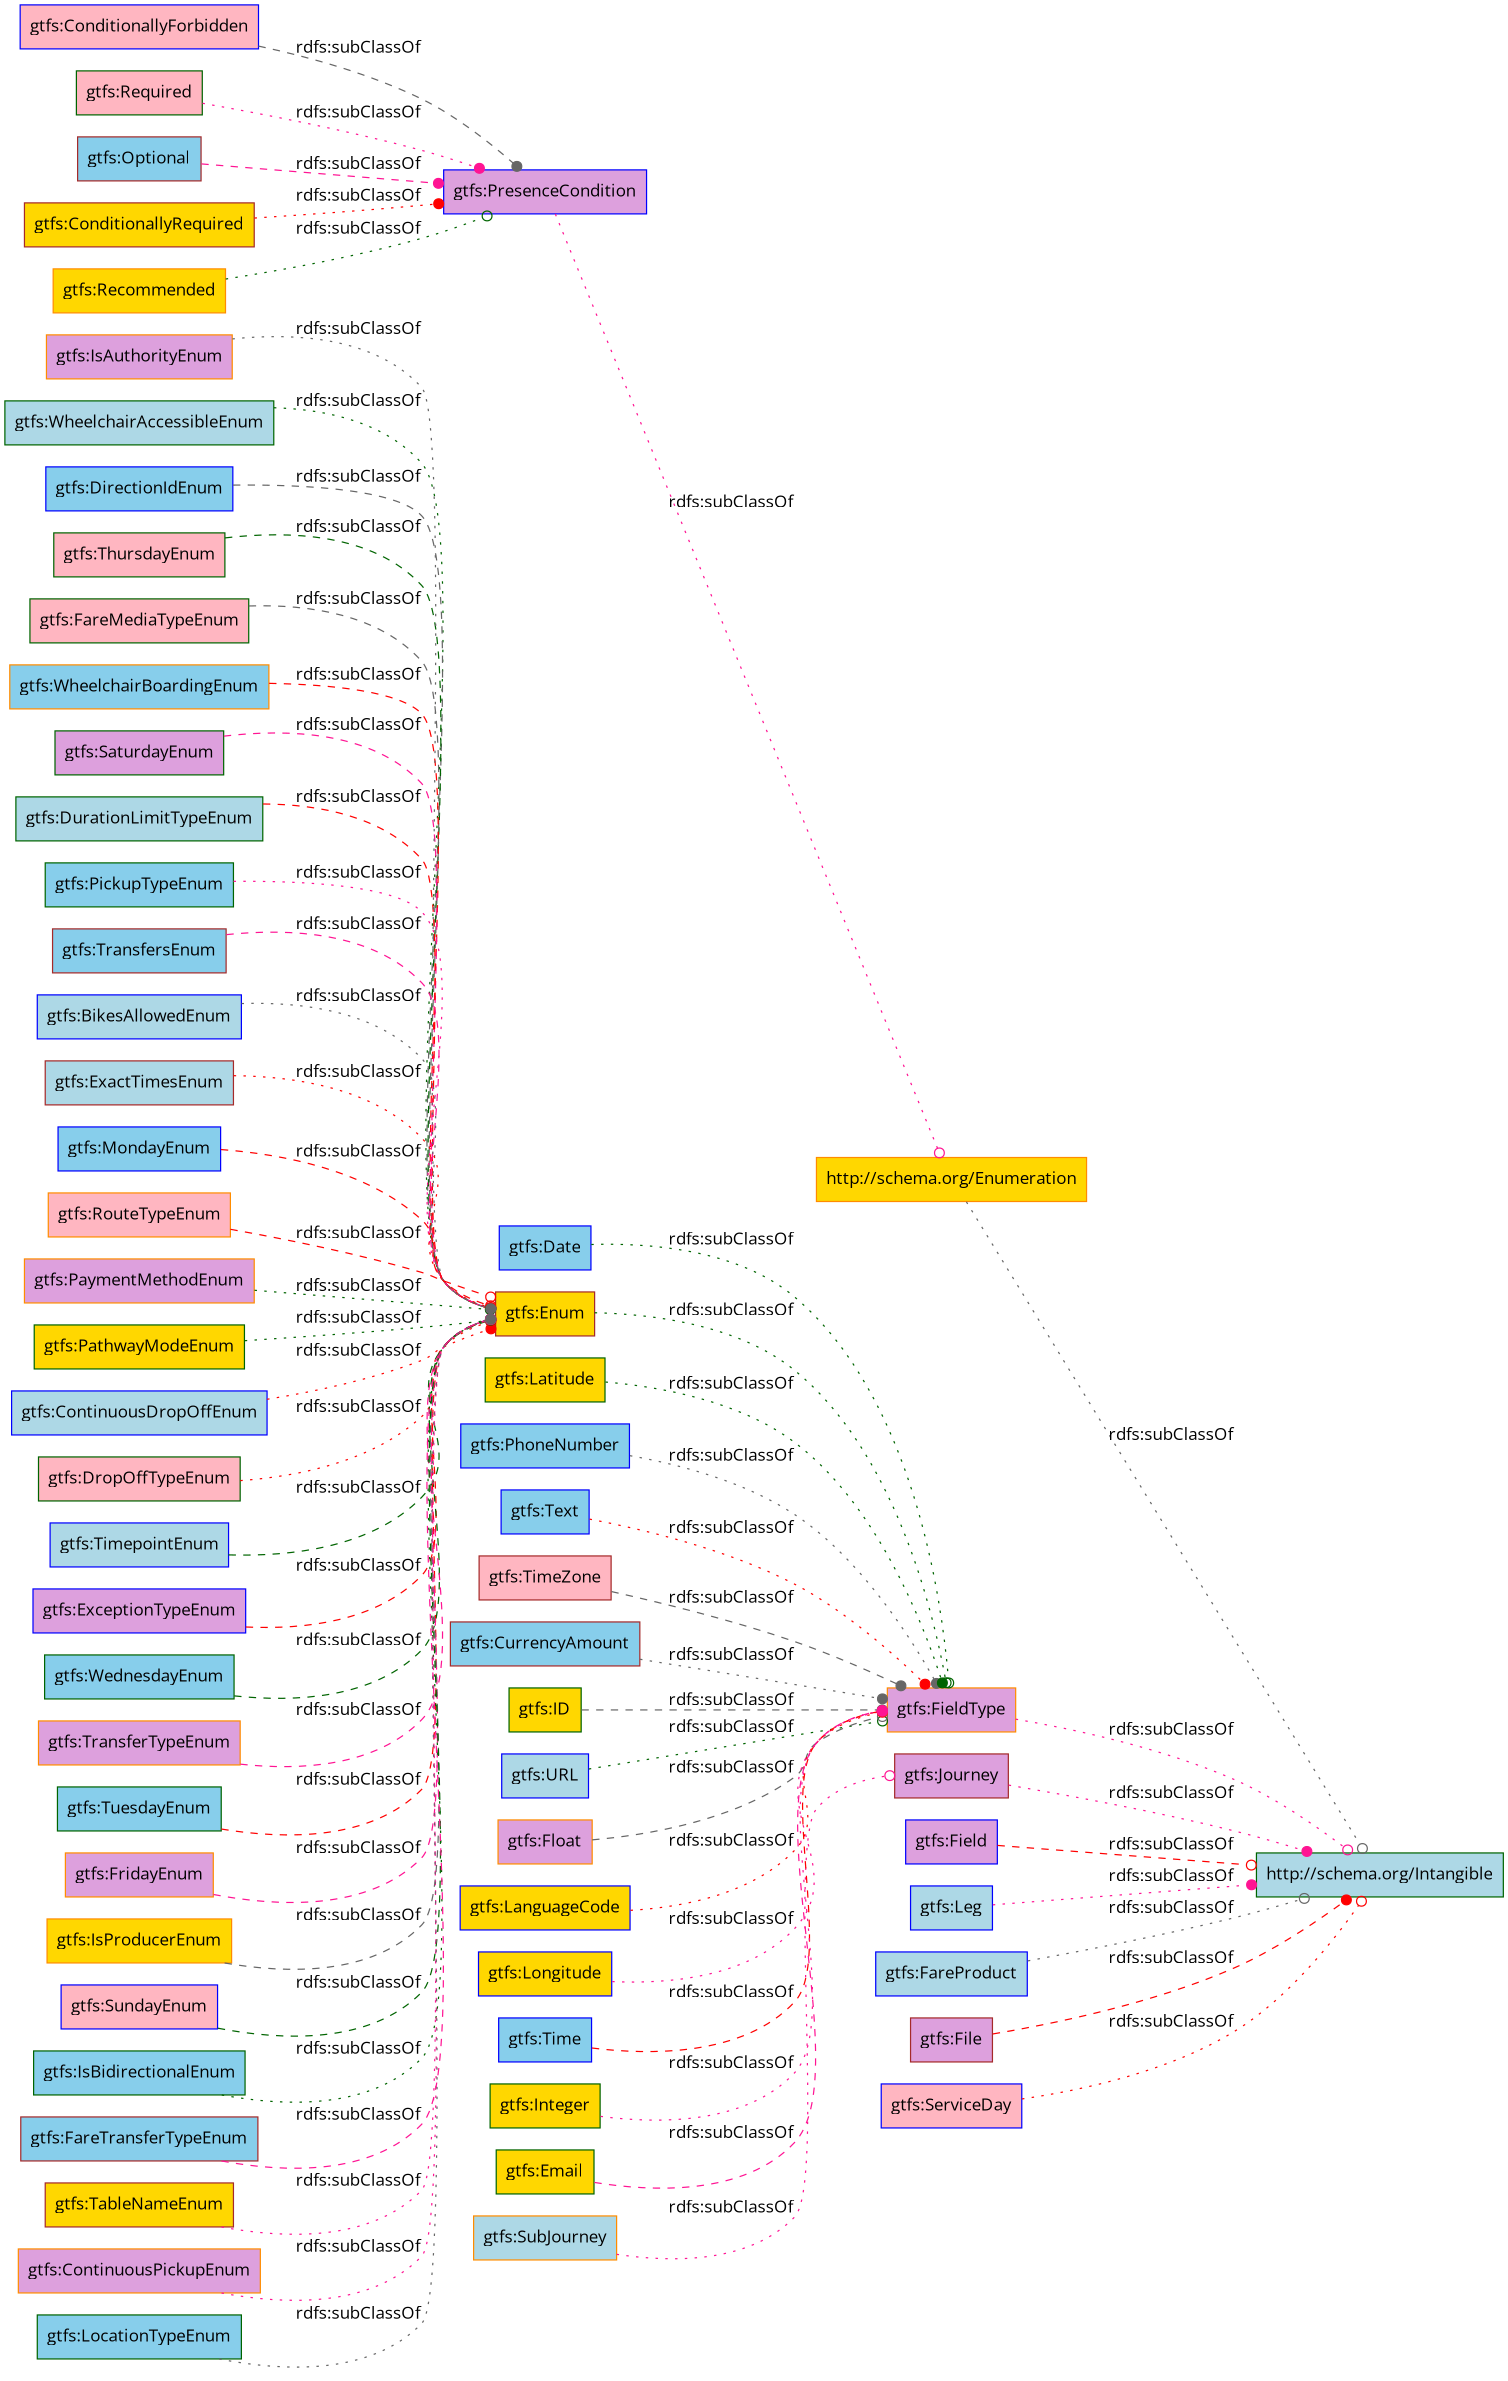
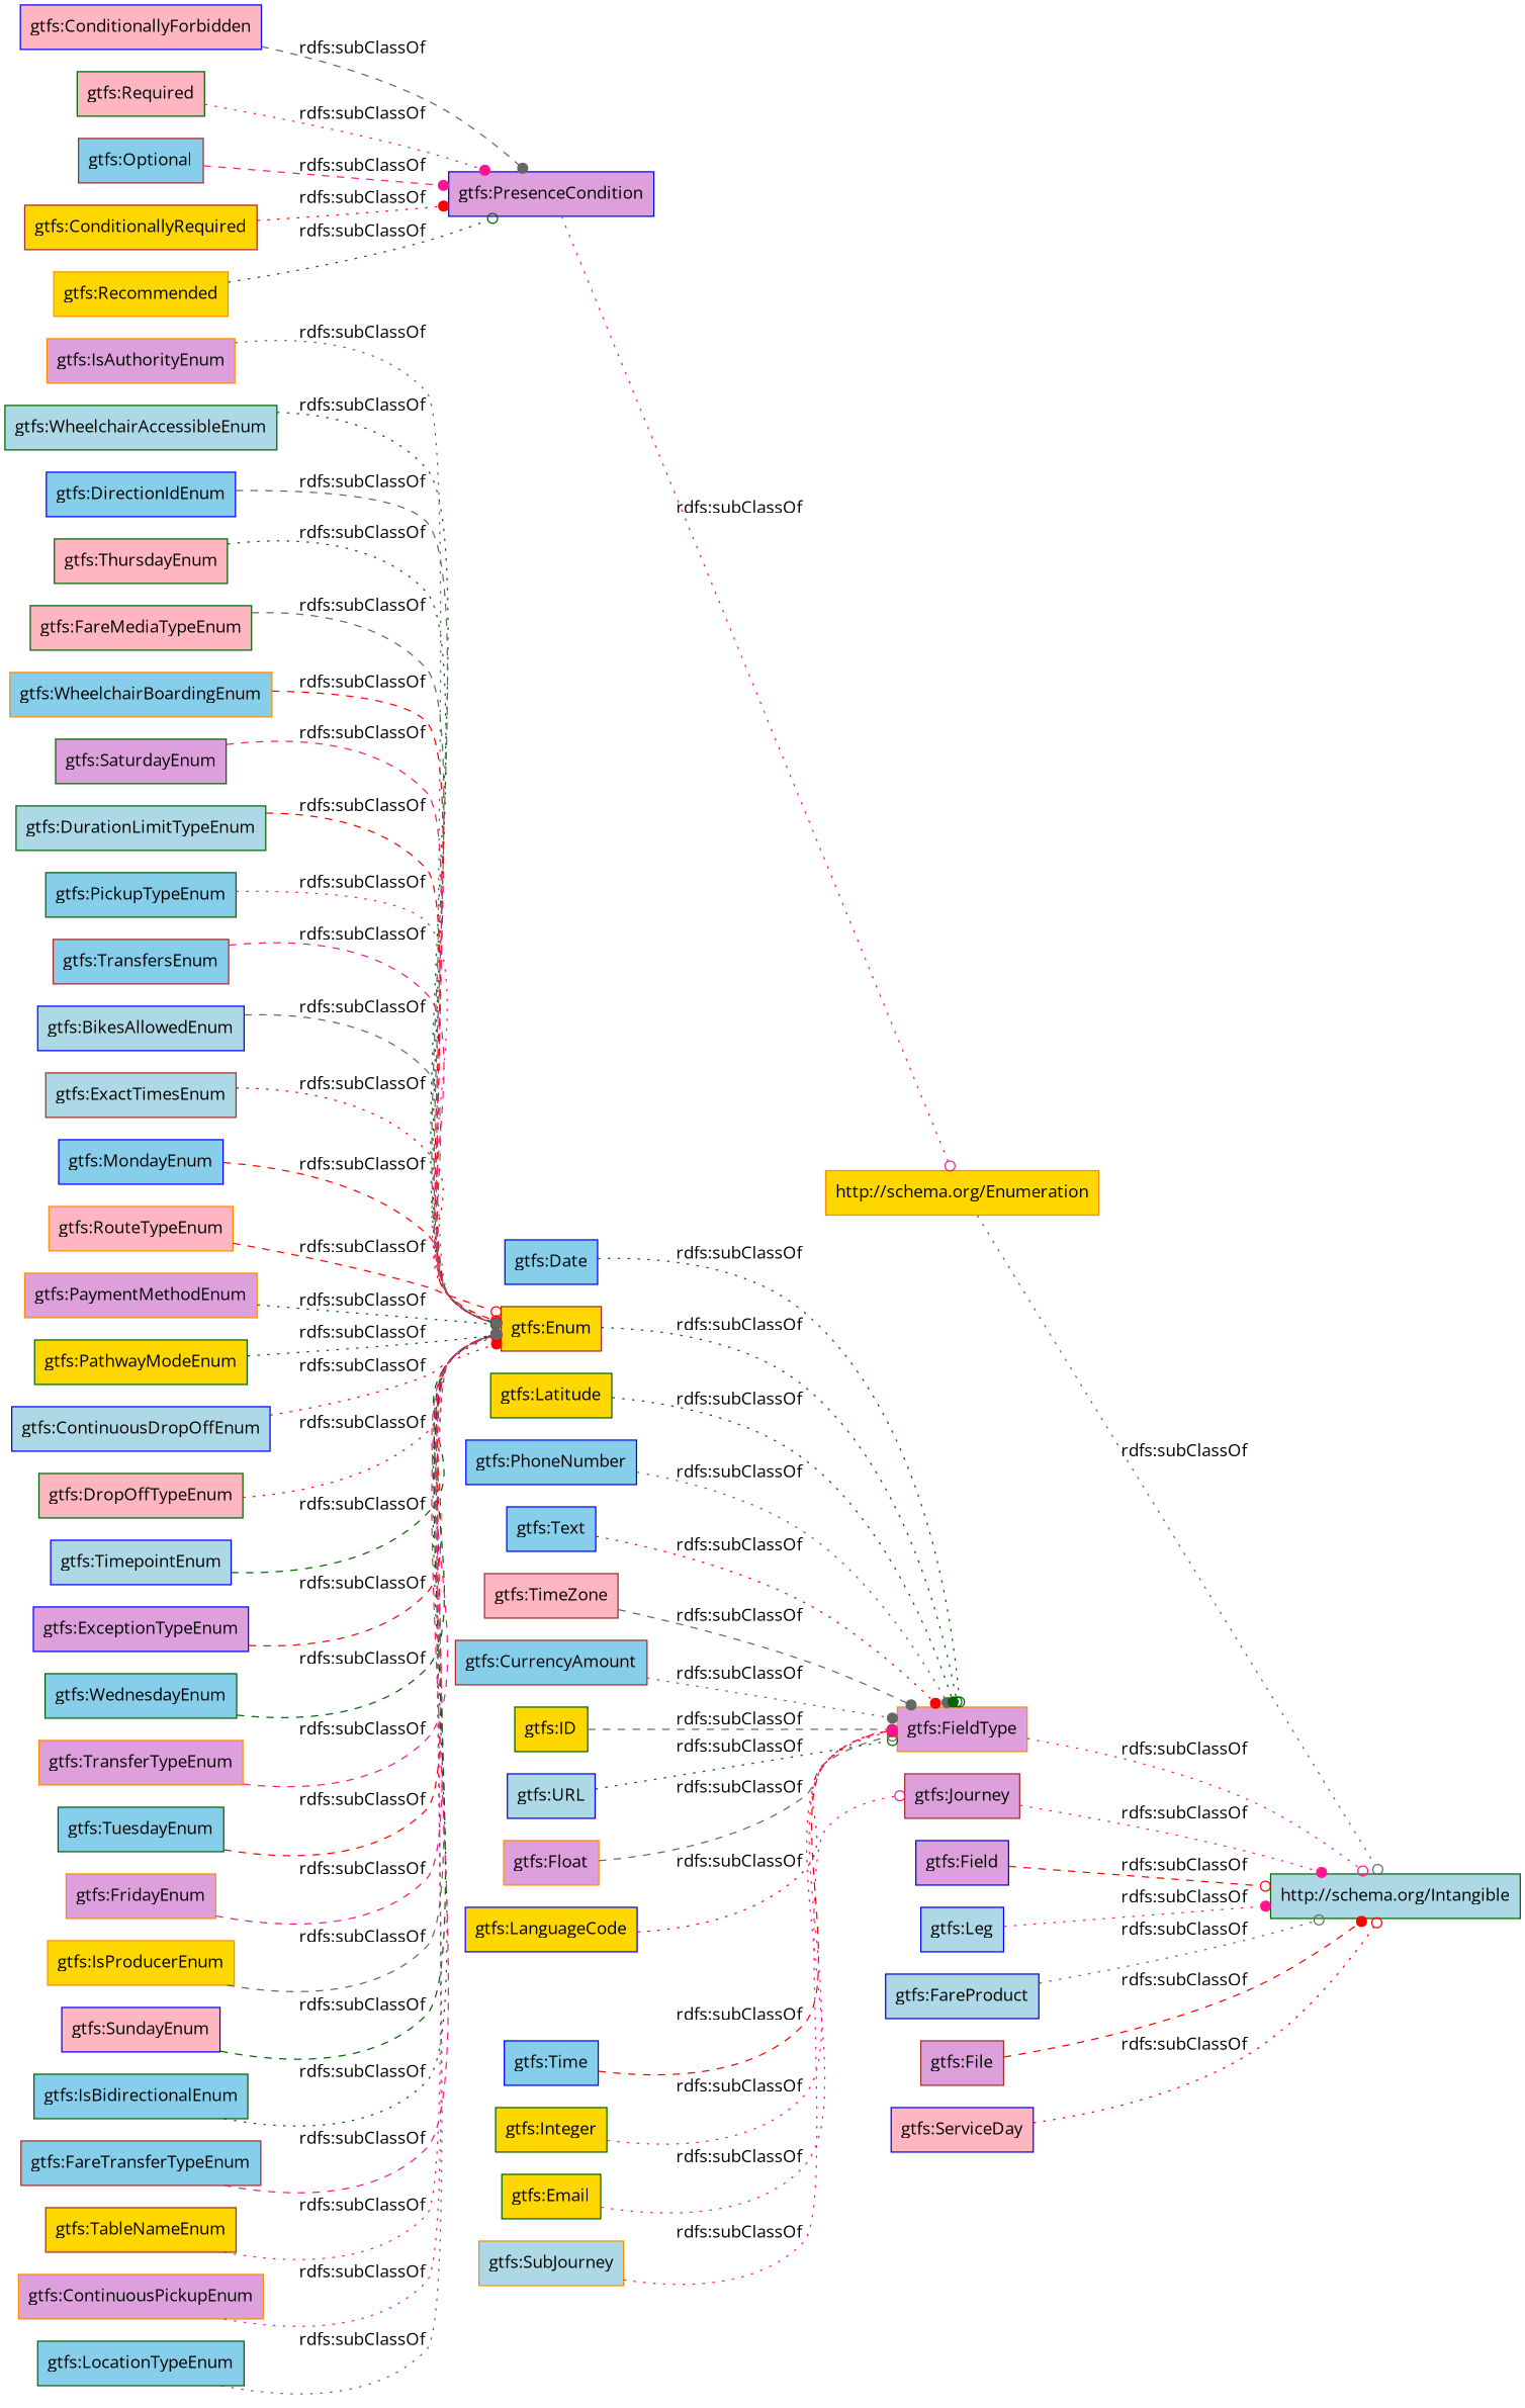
  digraph {
    fontname="Open Sans"
    rankdir=LR
    node [color=blue fillcolor=skyblue fontname="Open Sans" shape=rectangle style=filled]
    edge [arrowhead=odot color=deeppink fontname="Open Sans" style=dotted]
    "gtfs:Required" [color=darkgreen fillcolor=lightpink]
    "gtfs:PresenceCondition" [fillcolor=plum]
    "http://schema.org/Enumeration" [color=darkorange fillcolor=gold]
    "gtfs:WheelchairAccessibleEnum" [color=darkgreen fillcolor=lightblue]
    "gtfs:Enum" [color=brown fillcolor=gold]
    "gtfs:FieldType" [color=darkorange fillcolor=plum]
    "gtfs:DirectionIdEnum"
    "gtfs:PhoneNumber"
    "http://schema.org/Intangible" [color=darkgreen fillcolor=lightblue]
    "gtfs:ThursdayEnum" [color=darkgreen fillcolor=lightpink]
    "gtfs:FareMediaTypeEnum" [color=darkgreen fillcolor=lightpink]
    "gtfs:WheelchairBoardingEnum" [color=darkorange]
    "gtfs:SaturdayEnum" [color=darkgreen fillcolor=plum]
    "gtfs:Text"
    "gtfs:DurationLimitTypeEnum" [color=darkgreen fillcolor=lightblue]
    "gtfs:PickupTypeEnum" [color=darkgreen]
    "gtfs:TransfersEnum" [color=brown]
    "gtfs:TimeZone" [color=brown fillcolor=lightpink]
    "gtfs:BikesAllowedEnum" [fillcolor=lightblue]
    "gtfs:CurrencyAmount" [color=brown]
    "gtfs:SubJourney" [color=darkorange fillcolor=lightblue]
    "gtfs:Journey" [color=brown fillcolor=plum]
    "gtfs:Field" [fillcolor=plum]
    "gtfs:ExactTimesEnum" [color=brown fillcolor=lightblue]
    "gtfs:ID" [color=darkgreen fillcolor=gold]
    "gtfs:MondayEnum"
    "gtfs:RouteTypeEnum" [color=darkorange fillcolor=lightpink]
    "gtfs:Leg" [fillcolor=lightblue]
    "gtfs:URL" [fillcolor=lightblue]
    "gtfs:PaymentMethodEnum" [color=darkorange fillcolor=plum]
    "gtfs:PathwayModeEnum" [color=darkgreen fillcolor=gold]
    "gtfs:Float" [color=darkorange fillcolor=plum]
    "gtfs:ContinuousDropOffEnum" [fillcolor=lightblue]
    "gtfs:DropOffTypeEnum" [color=darkgreen fillcolor=lightpink]
    "gtfs:TimepointEnum" [fillcolor=lightblue]
    "gtfs:ExceptionTypeEnum" [fillcolor=plum]
    "gtfs:WednesdayEnum" [color=darkgreen]
    "gtfs:LanguageCode" [fillcolor=gold]
    "gtfs:TransferTypeEnum" [color=darkorange fillcolor=plum]
-   "gtfs:Longitude" [fillcolor=gold]
    "gtfs:TuesdayEnum" [color=darkgreen]
    "gtfs:FridayEnum" [color=darkorange fillcolor=plum]
    "gtfs:Optional" [color=brown]
    "gtfs:Time"
    "gtfs:IsProducerEnum" [color=darkorange fillcolor=gold]
    "gtfs:SundayEnum" [fillcolor=lightpink]
    "gtfs:FareProduct" [fillcolor=lightblue]
    "gtfs:IsBidirectionalEnum" [color=darkgreen]
    "gtfs:FareTransferTypeEnum" [color=brown]
    "gtfs:File" [color=brown fillcolor=plum]
    "gtfs:Integer" [color=darkgreen fillcolor=gold]
    "gtfs:ServiceDay" [fillcolor=lightpink]
    "gtfs:Email" [color=darkgreen fillcolor=gold]
    "gtfs:ConditionallyRequired" [color=brown fillcolor=gold]
    "gtfs:TableNameEnum" [color=brown fillcolor=gold]
    "gtfs:ContinuousPickupEnum" [color=darkorange fillcolor=plum]
    "gtfs:Recommended" [color=darkorange fillcolor=gold]
    "gtfs:LocationTypeEnum" [color=darkgreen]
    "gtfs:ConditionallyForbidden" [fillcolor=lightpink]
    "gtfs:Date"
    "gtfs:Latitude" [color=darkgreen fillcolor=gold]
    "gtfs:IsAuthorityEnum" [color=darkorange fillcolor=plum]
    "gtfs:Required" -> "gtfs:PresenceCondition" [arrowhead=dot label="rdfs:subClassOf"]
    "gtfs:PresenceCondition" -> "http://schema.org/Enumeration" [label="rdfs:subClassOf"]
    "http://schema.org/Enumeration" -> "http://schema.org/Intangible" [color=gray40 label="rdfs:subClassOf"]
    "gtfs:WheelchairAccessibleEnum" -> "gtfs:Enum" [color=darkgreen label="rdfs:subClassOf"]
    "gtfs:Enum" -> "gtfs:FieldType" [color=darkgreen label="rdfs:subClassOf"]
    "gtfs:FieldType" -> "http://schema.org/Intangible" [label="rdfs:subClassOf"]
    "gtfs:DirectionIdEnum" -> "gtfs:Enum" [color=gray40 label="rdfs:subClassOf" style=dashed]
    "gtfs:PhoneNumber" -> "gtfs:FieldType" [arrowhead=dot color=gray40 label="rdfs:subClassOf"]
-   "gtfs:ThursdayEnum" -> "gtfs:Enum" [arrowhead=dot color=darkgreen label="rdfs:subClassOf" style=dashed]
+   "gtfs:ThursdayEnum" -> "gtfs:Enum" [arrowhead=dot color=darkgreen label="rdfs:subClassOf"]
    "gtfs:FareMediaTypeEnum" -> "gtfs:Enum" [arrowhead=dot color=gray40 label="rdfs:subClassOf" style=dashed]
    "gtfs:WheelchairBoardingEnum" -> "gtfs:Enum" [arrowhead=dot color=red label="rdfs:subClassOf" style=dashed]
    "gtfs:SaturdayEnum" -> "gtfs:Enum" [arrowhead=dot label="rdfs:subClassOf" style=dashed]
    "gtfs:Text" -> "gtfs:FieldType" [arrowhead=dot color=red label="rdfs:subClassOf"]
    "gtfs:DurationLimitTypeEnum" -> "gtfs:Enum" [color=red label="rdfs:subClassOf" style=dashed]
    "gtfs:PickupTypeEnum" -> "gtfs:Enum" [label="rdfs:subClassOf"]
    "gtfs:TransfersEnum" -> "gtfs:Enum" [label="rdfs:subClassOf" style=dashed]
    "gtfs:TimeZone" -> "gtfs:FieldType" [arrowhead=dot color=gray40 label="rdfs:subClassOf" style=dashed]
-   "gtfs:BikesAllowedEnum" -> "gtfs:Enum" [arrowhead=dot color=gray40 label="rdfs:subClassOf"]
+   "gtfs:BikesAllowedEnum" -> "gtfs:Enum" [arrowhead=dot color=gray40 label="rdfs:subClassOf" style=dashed]
    "gtfs:CurrencyAmount" -> "gtfs:FieldType" [arrowhead=dot color=gray40 label="rdfs:subClassOf"]
    "gtfs:SubJourney" -> "gtfs:Journey" [label="rdfs:subClassOf"]
    "gtfs:Journey" -> "http://schema.org/Intangible" [arrowhead=dot label="rdfs:subClassOf"]
    "gtfs:Field" -> "http://schema.org/Intangible" [color=red label="rdfs:subClassOf" style=dashed]
    "gtfs:ExactTimesEnum" -> "gtfs:Enum" [arrowhead=dot color=red label="rdfs:subClassOf"]
    "gtfs:ID" -> "gtfs:FieldType" [arrowhead=dot color=gray40 label="rdfs:subClassOf" style=dashed]
    "gtfs:MondayEnum" -> "gtfs:Enum" [color=red label="rdfs:subClassOf" style=dashed]
    "gtfs:RouteTypeEnum" -> "gtfs:Enum" [color=red label="rdfs:subClassOf" style=dashed]
    "gtfs:Leg" -> "http://schema.org/Intangible" [arrowhead=dot label="rdfs:subClassOf"]
    "gtfs:URL" -> "gtfs:FieldType" [color=darkgreen label="rdfs:subClassOf"]
    "gtfs:PaymentMethodEnum" -> "gtfs:Enum" [color=darkgreen label="rdfs:subClassOf"]
    "gtfs:PathwayModeEnum" -> "gtfs:Enum" [color=darkgreen label="rdfs:subClassOf"]
    "gtfs:Float" -> "gtfs:FieldType" [color=gray40 label="rdfs:subClassOf" style=dashed]
    "gtfs:ContinuousDropOffEnum" -> "gtfs:Enum" [arrowhead=dot color=red label="rdfs:subClassOf"]
    "gtfs:DropOffTypeEnum" -> "gtfs:Enum" [arrowhead=dot color=red label="rdfs:subClassOf"]
    "gtfs:TimepointEnum" -> "gtfs:Enum" [arrowhead=dot color=darkgreen label="rdfs:subClassOf" style=dashed]
    "gtfs:ExceptionTypeEnum" -> "gtfs:Enum" [arrowhead=dot color=red label="rdfs:subClassOf" style=dashed]
    "gtfs:WednesdayEnum" -> "gtfs:Enum" [color=darkgreen label="rdfs:subClassOf" style=dashed]
    "gtfs:LanguageCode" -> "gtfs:FieldType" [color=red label="rdfs:subClassOf"]
    "gtfs:TransferTypeEnum" -> "gtfs:Enum" [label="rdfs:subClassOf" style=dashed]
-   "gtfs:Longitude" -> "gtfs:FieldType" [label="rdfs:subClassOf"]
    "gtfs:TuesdayEnum" -> "gtfs:Enum" [color=red label="rdfs:subClassOf" style=dashed]
    "gtfs:FridayEnum" -> "gtfs:Enum" [label="rdfs:subClassOf" style=dashed]
    "gtfs:Optional" -> "gtfs:PresenceCondition" [arrowhead=dot label="rdfs:subClassOf" style=dashed]
    "gtfs:Time" -> "gtfs:FieldType" [color=red label="rdfs:subClassOf" style=dashed]
    "gtfs:IsProducerEnum" -> "gtfs:Enum" [color=gray40 label="rdfs:subClassOf" style=dashed]
    "gtfs:SundayEnum" -> "gtfs:Enum" [arrowhead=dot color=darkgreen label="rdfs:subClassOf" style=dashed]
    "gtfs:FareProduct" -> "http://schema.org/Intangible" [color=gray40 label="rdfs:subClassOf"]
    "gtfs:IsBidirectionalEnum" -> "gtfs:Enum" [arrowhead=dot color=darkgreen label="rdfs:subClassOf"]
    "gtfs:FareTransferTypeEnum" -> "gtfs:Enum" [label="rdfs:subClassOf" style=dashed]
    "gtfs:File" -> "http://schema.org/Intangible" [arrowhead=dot color=red label="rdfs:subClassOf" style=dashed]
    "gtfs:Integer" -> "gtfs:FieldType" [label="rdfs:subClassOf"]
    "gtfs:ServiceDay" -> "http://schema.org/Intangible" [color=red label="rdfs:subClassOf"]
-   "gtfs:Email" -> "gtfs:FieldType" [arrowhead=dot label="rdfs:subClassOf" style=dashed]
+   "gtfs:Email" -> "gtfs:FieldType" [arrowhead=dot label="rdfs:subClassOf"]
    "gtfs:ConditionallyRequired" -> "gtfs:PresenceCondition" [arrowhead=dot color=red label="rdfs:subClassOf"]
    "gtfs:TableNameEnum" -> "gtfs:Enum" [label="rdfs:subClassOf"]
    "gtfs:ContinuousPickupEnum" -> "gtfs:Enum" [arrowhead=dot label="rdfs:subClassOf"]
    "gtfs:Recommended" -> "gtfs:PresenceCondition" [color=darkgreen label="rdfs:subClassOf"]
    "gtfs:LocationTypeEnum" -> "gtfs:Enum" [arrowhead=dot color=gray40 label="rdfs:subClassOf"]
    "gtfs:ConditionallyForbidden" -> "gtfs:PresenceCondition" [arrowhead=dot color=gray40 label="rdfs:subClassOf" style=dashed]
    "gtfs:Date" -> "gtfs:FieldType" [color=darkgreen label="rdfs:subClassOf"]
    "gtfs:Latitude" -> "gtfs:FieldType" [arrowhead=dot color=darkgreen label="rdfs:subClassOf"]
    "gtfs:IsAuthorityEnum" -> "gtfs:Enum" [arrowhead=dot color=gray40 label="rdfs:subClassOf"]
  }
